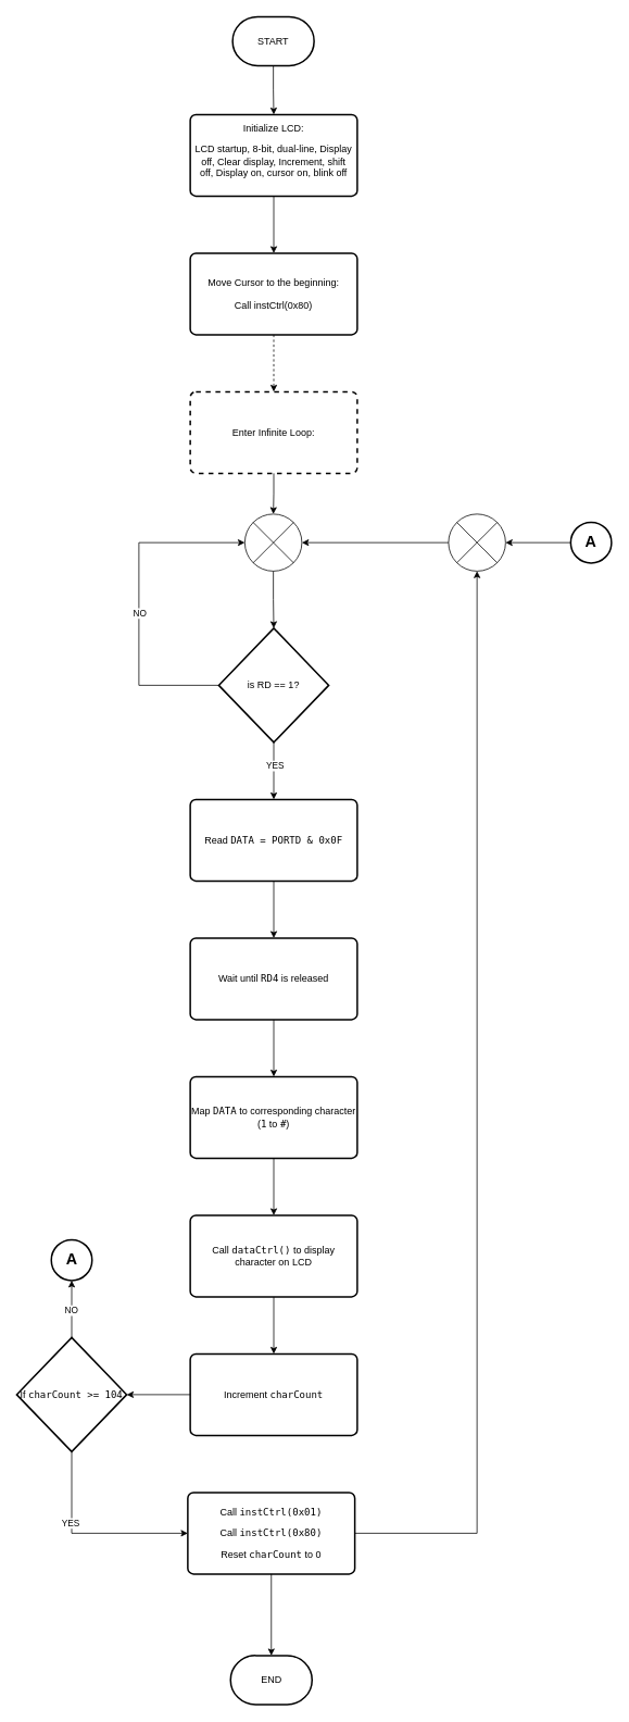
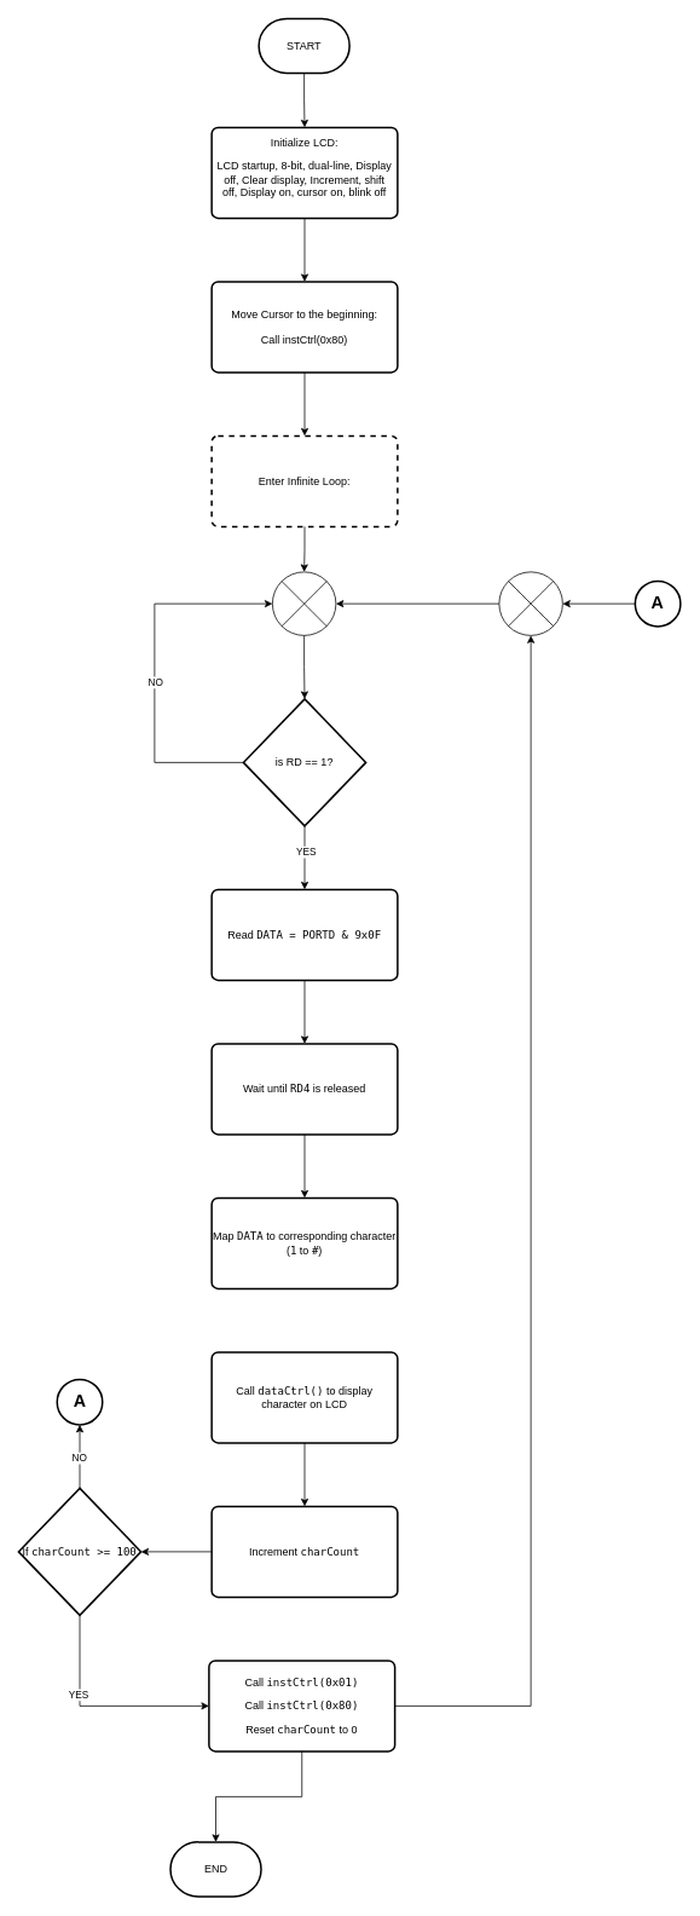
  <mxCell id="0" />
  <mxCell id="1" parent="0" />
  <mxCell id="2" style="edgeStyle=orthogonalEdgeStyle;rounded=0;orthogonalLoop=1;jettySize=auto;html=1;entryX=0.5;entryY=0;entryDx=0;entryDy=0;" edge="1" parent="1" source="3" target="5"><mxGeometry relative="1" as="geometry" /></mxCell>
  <mxCell id="3" value="START" style="strokeWidth=2;html=1;shape=mxgraph.flowchart.terminator;whiteSpace=wrap;" vertex="1" parent="1"><mxGeometry x="285" y="20" width="100" height="60" as="geometry" /></mxCell>
  <mxCell id="4" style="edgeStyle=orthogonalEdgeStyle;rounded=0;orthogonalLoop=1;jettySize=auto;html=1;entryX=0.5;entryY=0;entryDx=0;entryDy=0;" edge="1" parent="1" source="5" target="7"><mxGeometry relative="1" as="geometry" /></mxCell>
  <mxCell id="5" value="Initialize LCD:&lt;br&gt;&lt;p data-pm-slice=&quot;1 1 [&amp;quot;list&amp;quot;,{&amp;quot;spread&amp;quot;:false,&amp;quot;start&amp;quot;:176,&amp;quot;end&amp;quot;:462},&amp;quot;regular_list_item&amp;quot;,{&amp;quot;start&amp;quot;:176,&amp;quot;end&amp;quot;:209}]&quot;&gt;LCD startup,&amp;nbsp;&lt;span style=&quot;background-color: transparent; color: light-dark(rgb(0, 0, 0), rgb(255, 255, 255));&quot;&gt;8-bit, dual-line,&amp;nbsp;&lt;/span&gt;&lt;span style=&quot;background-color: transparent; color: light-dark(rgb(0, 0, 0), rgb(255, 255, 255));&quot;&gt;Display off,&amp;nbsp;&lt;/span&gt;&lt;span style=&quot;background-color: transparent; color: light-dark(rgb(0, 0, 0), rgb(255, 255, 255));&quot;&gt;Clear display,&amp;nbsp;&lt;/span&gt;&lt;span style=&quot;background-color: transparent; color: light-dark(rgb(0, 0, 0), rgb(255, 255, 255));&quot;&gt;Increment, shift off,&amp;nbsp;&lt;/span&gt;&lt;span style=&quot;background-color: transparent; color: light-dark(rgb(0, 0, 0), rgb(255, 255, 255));&quot;&gt;Display on, cursor on, blink off&lt;/span&gt;&lt;/p&gt;" style="rounded=1;whiteSpace=wrap;html=1;absoluteArcSize=1;arcSize=14;strokeWidth=2;" vertex="1" parent="1"><mxGeometry x="233" y="140" width="205" height="100" as="geometry" /></mxCell>
- <mxCell id="6" style="edgeStyle=orthogonalEdgeStyle;rounded=0;orthogonalLoop=1;jettySize=auto;html=1;entryX=0.5;entryY=0;entryDx=0;entryDy=0;dashed=1;" edge="1" parent="1" source="7" target="8"><mxGeometry relative="1" as="geometry" /></mxCell>
+ <mxCell id="6" style="edgeStyle=orthogonalEdgeStyle;rounded=0;orthogonalLoop=1;jettySize=auto;html=1;entryX=0.5;entryY=0;entryDx=0;entryDy=0;" edge="1" parent="1" source="7" target="8"><mxGeometry relative="1" as="geometry" /></mxCell>
  <mxCell id="7" value="Move Cursor to the beginning:&lt;br&gt;&lt;br&gt;Call&amp;nbsp;&lt;span style=&quot;background-color: transparent; color: light-dark(rgb(0, 0, 0), rgb(255, 255, 255));&quot;&gt;instCtrl(0x80)&lt;/span&gt;" style="rounded=1;whiteSpace=wrap;html=1;absoluteArcSize=1;arcSize=14;strokeWidth=2;" vertex="1" parent="1"><mxGeometry x="233" y="310" width="205" height="100" as="geometry" /></mxCell>
  <mxCell id="8" value="Enter Infinite Loop:" style="rounded=1;whiteSpace=wrap;html=1;absoluteArcSize=1;arcSize=14;strokeWidth=2;dashed=1;" vertex="1" parent="1"><mxGeometry x="233" y="480" width="205" height="100" as="geometry" /></mxCell>
  <mxCell id="9" value="" style="verticalLabelPosition=bottom;verticalAlign=top;html=1;shape=mxgraph.flowchart.or;" vertex="1" parent="1"><mxGeometry x="300" y="630" width="70" height="70" as="geometry" /></mxCell>
  <mxCell id="10" style="edgeStyle=orthogonalEdgeStyle;rounded=0;orthogonalLoop=1;jettySize=auto;html=1;entryX=0.5;entryY=0;entryDx=0;entryDy=0;" edge="1" parent="1" source="12" target="18"><mxGeometry relative="1" as="geometry" /></mxCell>
  <mxCell id="11" value="YES" style="edgeLabel;html=1;align=center;verticalAlign=middle;resizable=0;points=[];" vertex="1" connectable="0" parent="10"><mxGeometry x="-0.2" y="1" relative="1" as="geometry"><mxPoint as="offset" /></mxGeometry></mxCell>
  <mxCell id="12" value="is RD == 1?" style="strokeWidth=2;html=1;shape=mxgraph.flowchart.decision;whiteSpace=wrap;" vertex="1" parent="1"><mxGeometry x="268" y="770" width="135" height="140" as="geometry" /></mxCell>
  <mxCell id="13" style="edgeStyle=orthogonalEdgeStyle;rounded=0;orthogonalLoop=1;jettySize=auto;html=1;entryX=0;entryY=0.5;entryDx=0;entryDy=0;entryPerimeter=0;" edge="1" parent="1" source="12" target="9"><mxGeometry relative="1" as="geometry"><Array as="points"><mxPoint x="170" y="840" /><mxPoint x="170" y="665" /></Array></mxGeometry></mxCell>
  <mxCell id="14" value="NO" style="edgeLabel;html=1;align=center;verticalAlign=middle;resizable=0;points=[];" vertex="1" connectable="0" parent="13"><mxGeometry x="-0.072" relative="1" as="geometry"><mxPoint as="offset" /></mxGeometry></mxCell>
  <mxCell id="15" style="edgeStyle=orthogonalEdgeStyle;rounded=0;orthogonalLoop=1;jettySize=auto;html=1;entryX=0.5;entryY=0;entryDx=0;entryDy=0;entryPerimeter=0;" edge="1" parent="1" source="8" target="9"><mxGeometry relative="1" as="geometry" /></mxCell>
  <mxCell id="16" style="edgeStyle=orthogonalEdgeStyle;rounded=0;orthogonalLoop=1;jettySize=auto;html=1;entryX=0.5;entryY=0;entryDx=0;entryDy=0;entryPerimeter=0;" edge="1" parent="1" source="9" target="12"><mxGeometry relative="1" as="geometry" /></mxCell>
  <mxCell id="17" style="edgeStyle=orthogonalEdgeStyle;rounded=0;orthogonalLoop=1;jettySize=auto;html=1;entryX=0.5;entryY=0;entryDx=0;entryDy=0;" edge="1" parent="1" source="18" target="20"><mxGeometry relative="1" as="geometry" /></mxCell>
- <mxCell id="18" value="&lt;p data-pm-slice=&quot;1 1 [&amp;quot;list&amp;quot;,{&amp;quot;spread&amp;quot;:false,&amp;quot;start&amp;quot;:610,&amp;quot;end&amp;quot;:1277},&amp;quot;regular_list_item&amp;quot;,{&amp;quot;start&amp;quot;:610,&amp;quot;end&amp;quot;:1277},&amp;quot;list&amp;quot;,{&amp;quot;spread&amp;quot;:false,&amp;quot;start&amp;quot;:661,&amp;quot;end&amp;quot;:1277},&amp;quot;regular_list_item&amp;quot;,{&amp;quot;start&amp;quot;:661,&amp;quot;end&amp;quot;:1277},&amp;quot;list&amp;quot;,{&amp;quot;spread&amp;quot;:false,&amp;quot;start&amp;quot;:675,&amp;quot;end&amp;quot;:1277},&amp;quot;regular_list_item&amp;quot;,{&amp;quot;start&amp;quot;:675,&amp;quot;end&amp;quot;:731}]&quot;&gt;Read &lt;code&gt;DATA = PORTD &amp;amp; 0x0F&lt;/code&gt;&lt;/p&gt;" style="rounded=1;whiteSpace=wrap;html=1;absoluteArcSize=1;arcSize=14;strokeWidth=2;" vertex="1" parent="1"><mxGeometry x="233" y="980" width="205" height="100" as="geometry" /></mxCell>
+ <mxCell id="18" value="&lt;p data-pm-slice=&quot;1 1 [&amp;quot;list&amp;quot;,{&amp;quot;spread&amp;quot;:false,&amp;quot;start&amp;quot;:610,&amp;quot;end&amp;quot;:1277},&amp;quot;regular_list_item&amp;quot;,{&amp;quot;start&amp;quot;:610,&amp;quot;end&amp;quot;:1277},&amp;quot;list&amp;quot;,{&amp;quot;spread&amp;quot;:false,&amp;quot;start&amp;quot;:661,&amp;quot;end&amp;quot;:1277},&amp;quot;regular_list_item&amp;quot;,{&amp;quot;start&amp;quot;:661,&amp;quot;end&amp;quot;:1277},&amp;quot;list&amp;quot;,{&amp;quot;spread&amp;quot;:false,&amp;quot;start&amp;quot;:675,&amp;quot;end&amp;quot;:1277},&amp;quot;regular_list_item&amp;quot;,{&amp;quot;start&amp;quot;:675,&amp;quot;end&amp;quot;:731}]&quot;&gt;Read &lt;code&gt;DATA = PORTD &amp;amp; 9x0F&lt;/code&gt;&lt;/p&gt;" style="rounded=1;whiteSpace=wrap;html=1;absoluteArcSize=1;arcSize=14;strokeWidth=2;" vertex="1" parent="1"><mxGeometry x="233" y="980" width="205" height="100" as="geometry" /></mxCell>
  <mxCell id="19" style="edgeStyle=orthogonalEdgeStyle;rounded=0;orthogonalLoop=1;jettySize=auto;html=1;entryX=0.5;entryY=0;entryDx=0;entryDy=0;" edge="1" parent="1" source="20" target="22"><mxGeometry relative="1" as="geometry" /></mxCell>
  <mxCell id="20" value="&lt;p data-pm-slice=&quot;1 1 [&amp;quot;list&amp;quot;,{&amp;quot;spread&amp;quot;:false,&amp;quot;start&amp;quot;:610,&amp;quot;end&amp;quot;:1277},&amp;quot;regular_list_item&amp;quot;,{&amp;quot;start&amp;quot;:610,&amp;quot;end&amp;quot;:1277},&amp;quot;list&amp;quot;,{&amp;quot;spread&amp;quot;:false,&amp;quot;start&amp;quot;:661,&amp;quot;end&amp;quot;:1277},&amp;quot;regular_list_item&amp;quot;,{&amp;quot;start&amp;quot;:661,&amp;quot;end&amp;quot;:1277},&amp;quot;list&amp;quot;,{&amp;quot;spread&amp;quot;:false,&amp;quot;start&amp;quot;:675,&amp;quot;end&amp;quot;:1277},&amp;quot;regular_list_item&amp;quot;,{&amp;quot;start&amp;quot;:736,&amp;quot;end&amp;quot;:794}]&quot;&gt;Wait until &lt;code&gt;RD4&lt;/code&gt; is released&lt;/p&gt;" style="rounded=1;whiteSpace=wrap;html=1;absoluteArcSize=1;arcSize=14;strokeWidth=2;" vertex="1" parent="1"><mxGeometry x="233" y="1150" width="205" height="100" as="geometry" /></mxCell>
- <mxCell id="21" style="edgeStyle=orthogonalEdgeStyle;rounded=0;orthogonalLoop=1;jettySize=auto;html=1;entryX=0.5;entryY=0;entryDx=0;entryDy=0;" edge="1" parent="1" source="22" target="24"><mxGeometry relative="1" as="geometry" /></mxCell>
  <mxCell id="22" value="&lt;p data-pm-slice=&quot;1 1 [&amp;quot;list&amp;quot;,{&amp;quot;spread&amp;quot;:false,&amp;quot;start&amp;quot;:610,&amp;quot;end&amp;quot;:1277},&amp;quot;regular_list_item&amp;quot;,{&amp;quot;start&amp;quot;:610,&amp;quot;end&amp;quot;:1277},&amp;quot;list&amp;quot;,{&amp;quot;spread&amp;quot;:false,&amp;quot;start&amp;quot;:661,&amp;quot;end&amp;quot;:1277},&amp;quot;regular_list_item&amp;quot;,{&amp;quot;start&amp;quot;:661,&amp;quot;end&amp;quot;:1277},&amp;quot;list&amp;quot;,{&amp;quot;spread&amp;quot;:false,&amp;quot;start&amp;quot;:675,&amp;quot;end&amp;quot;:1277},&amp;quot;regular_list_item&amp;quot;,{&amp;quot;start&amp;quot;:799,&amp;quot;end&amp;quot;:879}]&quot;&gt;Map &lt;code&gt;DATA&lt;/code&gt; to corresponding character (&lt;code&gt;1&lt;/code&gt; to &lt;code&gt;#&lt;/code&gt;)&lt;/p&gt;" style="rounded=1;whiteSpace=wrap;html=1;absoluteArcSize=1;arcSize=14;strokeWidth=2;" vertex="1" parent="1"><mxGeometry x="233" y="1320" width="205" height="100" as="geometry" /></mxCell>
  <mxCell id="23" style="edgeStyle=orthogonalEdgeStyle;rounded=0;orthogonalLoop=1;jettySize=auto;html=1;" edge="1" parent="1" source="24" target="25"><mxGeometry relative="1" as="geometry" /></mxCell>
  <mxCell id="24" value="&lt;p data-pm-slice=&quot;1 1 [&amp;quot;list&amp;quot;,{&amp;quot;spread&amp;quot;:false,&amp;quot;start&amp;quot;:610,&amp;quot;end&amp;quot;:1277},&amp;quot;regular_list_item&amp;quot;,{&amp;quot;start&amp;quot;:610,&amp;quot;end&amp;quot;:1277},&amp;quot;list&amp;quot;,{&amp;quot;spread&amp;quot;:false,&amp;quot;start&amp;quot;:661,&amp;quot;end&amp;quot;:1277},&amp;quot;regular_list_item&amp;quot;,{&amp;quot;start&amp;quot;:661,&amp;quot;end&amp;quot;:1277},&amp;quot;list&amp;quot;,{&amp;quot;spread&amp;quot;:false,&amp;quot;start&amp;quot;:675,&amp;quot;end&amp;quot;:1277},&amp;quot;regular_list_item&amp;quot;,{&amp;quot;start&amp;quot;:884,&amp;quot;end&amp;quot;:959}]&quot;&gt;Call &lt;code&gt;dataCtrl()&lt;/code&gt; to display character on LCD&lt;/p&gt;" style="rounded=1;whiteSpace=wrap;html=1;absoluteArcSize=1;arcSize=14;strokeWidth=2;" vertex="1" parent="1"><mxGeometry x="233" y="1490" width="205" height="100" as="geometry" /></mxCell>
  <mxCell id="25" value="&lt;p data-pm-slice=&quot;1 1 [&amp;quot;list&amp;quot;,{&amp;quot;spread&amp;quot;:false,&amp;quot;start&amp;quot;:610,&amp;quot;end&amp;quot;:1277},&amp;quot;regular_list_item&amp;quot;,{&amp;quot;start&amp;quot;:610,&amp;quot;end&amp;quot;:1277},&amp;quot;list&amp;quot;,{&amp;quot;spread&amp;quot;:false,&amp;quot;start&amp;quot;:661,&amp;quot;end&amp;quot;:1277},&amp;quot;regular_list_item&amp;quot;,{&amp;quot;start&amp;quot;:661,&amp;quot;end&amp;quot;:1277},&amp;quot;list&amp;quot;,{&amp;quot;spread&amp;quot;:false,&amp;quot;start&amp;quot;:675,&amp;quot;end&amp;quot;:1277},&amp;quot;regular_list_item&amp;quot;,{&amp;quot;start&amp;quot;:964,&amp;quot;end&amp;quot;:1015}]&quot;&gt;Increment &lt;code&gt;charCount&lt;/code&gt;&lt;/p&gt;" style="rounded=1;whiteSpace=wrap;html=1;absoluteArcSize=1;arcSize=14;strokeWidth=2;" vertex="1" parent="1"><mxGeometry x="233" y="1660" width="205" height="100" as="geometry" /></mxCell>
  <mxCell id="26" style="edgeStyle=orthogonalEdgeStyle;rounded=0;orthogonalLoop=1;jettySize=auto;html=1;entryX=0;entryY=0.5;entryDx=0;entryDy=0;" edge="1" parent="1" source="28" target="30"><mxGeometry relative="1" as="geometry"><Array as="points"><mxPoint x="88" y="1880" /></Array></mxGeometry></mxCell>
  <mxCell id="27" value="YES" style="edgeLabel;html=1;align=center;verticalAlign=middle;resizable=0;points=[];" vertex="1" connectable="0" parent="26"><mxGeometry x="-0.282" y="-2" relative="1" as="geometry"><mxPoint as="offset" /></mxGeometry></mxCell>
- <mxCell id="28" value="&lt;p data-pm-slice=&quot;1 1 [&amp;quot;list&amp;quot;,{&amp;quot;spread&amp;quot;:false,&amp;quot;start&amp;quot;:610,&amp;quot;end&amp;quot;:1277},&amp;quot;regular_list_item&amp;quot;,{&amp;quot;start&amp;quot;:610,&amp;quot;end&amp;quot;:1277},&amp;quot;list&amp;quot;,{&amp;quot;spread&amp;quot;:false,&amp;quot;start&amp;quot;:661,&amp;quot;end&amp;quot;:1277},&amp;quot;regular_list_item&amp;quot;,{&amp;quot;start&amp;quot;:661,&amp;quot;end&amp;quot;:1277},&amp;quot;list&amp;quot;,{&amp;quot;spread&amp;quot;:false,&amp;quot;start&amp;quot;:675,&amp;quot;end&amp;quot;:1277},&amp;quot;regular_list_item&amp;quot;,{&amp;quot;start&amp;quot;:1020,&amp;quot;end&amp;quot;:1277}]&quot;&gt;If &lt;code&gt;charCount &amp;gt;= 104&lt;/code&gt;&lt;/p&gt;" style="strokeWidth=2;html=1;shape=mxgraph.flowchart.decision;whiteSpace=wrap;" vertex="1" parent="1"><mxGeometry x="20" y="1640" width="135" height="140" as="geometry" /></mxCell>
+ <mxCell id="28" value="&lt;p data-pm-slice=&quot;1 1 [&amp;quot;list&amp;quot;,{&amp;quot;spread&amp;quot;:false,&amp;quot;start&amp;quot;:610,&amp;quot;end&amp;quot;:1277},&amp;quot;regular_list_item&amp;quot;,{&amp;quot;start&amp;quot;:610,&amp;quot;end&amp;quot;:1277},&amp;quot;list&amp;quot;,{&amp;quot;spread&amp;quot;:false,&amp;quot;start&amp;quot;:661,&amp;quot;end&amp;quot;:1277},&amp;quot;regular_list_item&amp;quot;,{&amp;quot;start&amp;quot;:661,&amp;quot;end&amp;quot;:1277},&amp;quot;list&amp;quot;,{&amp;quot;spread&amp;quot;:false,&amp;quot;start&amp;quot;:675,&amp;quot;end&amp;quot;:1277},&amp;quot;regular_list_item&amp;quot;,{&amp;quot;start&amp;quot;:1020,&amp;quot;end&amp;quot;:1277}]&quot;&gt;If &lt;code&gt;charCount &amp;gt;= 100&lt;/code&gt;&lt;/p&gt;" style="strokeWidth=2;html=1;shape=mxgraph.flowchart.decision;whiteSpace=wrap;" vertex="1" parent="1"><mxGeometry x="20" y="1640" width="135" height="140" as="geometry" /></mxCell>
  <mxCell id="29" style="edgeStyle=orthogonalEdgeStyle;rounded=0;orthogonalLoop=1;jettySize=auto;html=1;entryX=1;entryY=0.5;entryDx=0;entryDy=0;entryPerimeter=0;" edge="1" parent="1" source="25" target="28"><mxGeometry relative="1" as="geometry" /></mxCell>
  <mxCell id="30" value="&lt;p data-pm-slice=&quot;1 1 [&amp;quot;list&amp;quot;,{&amp;quot;spread&amp;quot;:false,&amp;quot;start&amp;quot;:610,&amp;quot;end&amp;quot;:1277},&amp;quot;regular_list_item&amp;quot;,{&amp;quot;start&amp;quot;:610,&amp;quot;end&amp;quot;:1277},&amp;quot;list&amp;quot;,{&amp;quot;spread&amp;quot;:false,&amp;quot;start&amp;quot;:661,&amp;quot;end&amp;quot;:1277},&amp;quot;regular_list_item&amp;quot;,{&amp;quot;start&amp;quot;:661,&amp;quot;end&amp;quot;:1277},&amp;quot;list&amp;quot;,{&amp;quot;spread&amp;quot;:false,&amp;quot;start&amp;quot;:675,&amp;quot;end&amp;quot;:1277},&amp;quot;regular_list_item&amp;quot;,{&amp;quot;start&amp;quot;:1020,&amp;quot;end&amp;quot;:1277},&amp;quot;list&amp;quot;,{&amp;quot;spread&amp;quot;:false,&amp;quot;start&amp;quot;:1078,&amp;quot;end&amp;quot;:1277},&amp;quot;regular_list_item&amp;quot;,{&amp;quot;start&amp;quot;:1078,&amp;quot;end&amp;quot;:1145}]&quot;&gt;Call &lt;code&gt;instCtrl(0x01)&lt;br&gt;&lt;/code&gt;&lt;/p&gt;&lt;p data-pm-slice=&quot;1 1 [&amp;quot;list&amp;quot;,{&amp;quot;spread&amp;quot;:false,&amp;quot;start&amp;quot;:610,&amp;quot;end&amp;quot;:1277},&amp;quot;regular_list_item&amp;quot;,{&amp;quot;start&amp;quot;:610,&amp;quot;end&amp;quot;:1277},&amp;quot;list&amp;quot;,{&amp;quot;spread&amp;quot;:false,&amp;quot;start&amp;quot;:661,&amp;quot;end&amp;quot;:1277},&amp;quot;regular_list_item&amp;quot;,{&amp;quot;start&amp;quot;:661,&amp;quot;end&amp;quot;:1277},&amp;quot;list&amp;quot;,{&amp;quot;spread&amp;quot;:false,&amp;quot;start&amp;quot;:675,&amp;quot;end&amp;quot;:1277},&amp;quot;regular_list_item&amp;quot;,{&amp;quot;start&amp;quot;:1020,&amp;quot;end&amp;quot;:1277},&amp;quot;list&amp;quot;,{&amp;quot;spread&amp;quot;:false,&amp;quot;start&amp;quot;:1078,&amp;quot;end&amp;quot;:1277},&amp;quot;regular_list_item&amp;quot;,{&amp;quot;start&amp;quot;:1152,&amp;quot;end&amp;quot;:1218}]&quot;&gt;Call &lt;code&gt;instCtrl(0x80)&lt;br&gt;&lt;/code&gt;&lt;/p&gt;&lt;p data-pm-slice=&quot;1 1 [&amp;quot;list&amp;quot;,{&amp;quot;spread&amp;quot;:false,&amp;quot;start&amp;quot;:610,&amp;quot;end&amp;quot;:1277},&amp;quot;regular_list_item&amp;quot;,{&amp;quot;start&amp;quot;:610,&amp;quot;end&amp;quot;:1277},&amp;quot;list&amp;quot;,{&amp;quot;spread&amp;quot;:false,&amp;quot;start&amp;quot;:661,&amp;quot;end&amp;quot;:1277},&amp;quot;regular_list_item&amp;quot;,{&amp;quot;start&amp;quot;:661,&amp;quot;end&amp;quot;:1277},&amp;quot;list&amp;quot;,{&amp;quot;spread&amp;quot;:false,&amp;quot;start&amp;quot;:675,&amp;quot;end&amp;quot;:1277},&amp;quot;regular_list_item&amp;quot;,{&amp;quot;start&amp;quot;:1020,&amp;quot;end&amp;quot;:1277},&amp;quot;list&amp;quot;,{&amp;quot;spread&amp;quot;:false,&amp;quot;start&amp;quot;:1078,&amp;quot;end&amp;quot;:1277},&amp;quot;regular_list_item&amp;quot;,{&amp;quot;start&amp;quot;:1225,&amp;quot;end&amp;quot;:1277}]&quot;&gt;Reset &lt;code&gt;charCount&lt;/code&gt; to 0&lt;/p&gt;" style="rounded=1;whiteSpace=wrap;html=1;absoluteArcSize=1;arcSize=14;strokeWidth=2;" vertex="1" parent="1"><mxGeometry x="230" y="1830" width="205" height="100" as="geometry" /></mxCell>
- <mxCell id="31" value="END" style="strokeWidth=2;html=1;shape=mxgraph.flowchart.terminator;whiteSpace=wrap;" vertex="1" parent="1"><mxGeometry x="282.5" y="2030" width="100" height="60" as="geometry" /></mxCell>
+ <mxCell id="31" value="END" style="strokeWidth=2;html=1;shape=mxgraph.flowchart.terminator;whiteSpace=wrap;" vertex="1" parent="1"><mxGeometry x="187.5" y="2030" width="100" height="60" as="geometry" /></mxCell>
  <mxCell id="32" value="" style="verticalLabelPosition=bottom;verticalAlign=top;html=1;shape=mxgraph.flowchart.or;" vertex="1" parent="1"><mxGeometry x="550" y="630" width="70" height="70" as="geometry" /></mxCell>
  <mxCell id="33" style="edgeStyle=orthogonalEdgeStyle;rounded=0;orthogonalLoop=1;jettySize=auto;html=1;entryX=1;entryY=0.5;entryDx=0;entryDy=0;entryPerimeter=0;" edge="1" parent="1" source="32" target="9"><mxGeometry relative="1" as="geometry" /></mxCell>
  <mxCell id="34" style="edgeStyle=orthogonalEdgeStyle;rounded=0;orthogonalLoop=1;jettySize=auto;html=1;entryX=0.5;entryY=1;entryDx=0;entryDy=0;entryPerimeter=0;" edge="1" parent="1" source="30" target="32"><mxGeometry relative="1" as="geometry" /></mxCell>
  <mxCell id="35" value="&lt;font style=&quot;font-size: 19px;&quot;&gt;&lt;b&gt;A&lt;/b&gt;&lt;/font&gt;" style="strokeWidth=2;html=1;shape=mxgraph.flowchart.start_2;whiteSpace=wrap;" vertex="1" parent="1"><mxGeometry x="62.5" y="1520" width="50" height="50" as="geometry" /></mxCell>
  <mxCell id="36" style="edgeStyle=orthogonalEdgeStyle;rounded=0;orthogonalLoop=1;jettySize=auto;html=1;entryX=0.5;entryY=1;entryDx=0;entryDy=0;entryPerimeter=0;" edge="1" parent="1" source="28" target="35"><mxGeometry relative="1" as="geometry" /></mxCell>
  <mxCell id="37" value="NO" style="edgeLabel;html=1;align=center;verticalAlign=middle;resizable=0;points=[];" vertex="1" connectable="0" parent="36"><mxGeometry x="-0.029" y="2" relative="1" as="geometry"><mxPoint x="1" as="offset" /></mxGeometry></mxCell>
  <mxCell id="38" value="&lt;font style=&quot;font-size: 19px;&quot;&gt;&lt;b&gt;A&lt;/b&gt;&lt;/font&gt;" style="strokeWidth=2;html=1;shape=mxgraph.flowchart.start_2;whiteSpace=wrap;" vertex="1" parent="1"><mxGeometry x="700" y="640" width="50" height="50" as="geometry" /></mxCell>
  <mxCell id="39" style="edgeStyle=orthogonalEdgeStyle;rounded=0;orthogonalLoop=1;jettySize=auto;html=1;entryX=1;entryY=0.5;entryDx=0;entryDy=0;entryPerimeter=0;" edge="1" parent="1" source="38" target="32"><mxGeometry relative="1" as="geometry" /></mxCell>
  <mxCell id="40" style="edgeStyle=orthogonalEdgeStyle;rounded=0;orthogonalLoop=1;jettySize=auto;html=1;entryX=0.5;entryY=0;entryDx=0;entryDy=0;entryPerimeter=0;" edge="1" parent="1" source="30" target="31"><mxGeometry relative="1" as="geometry" /></mxCell>
